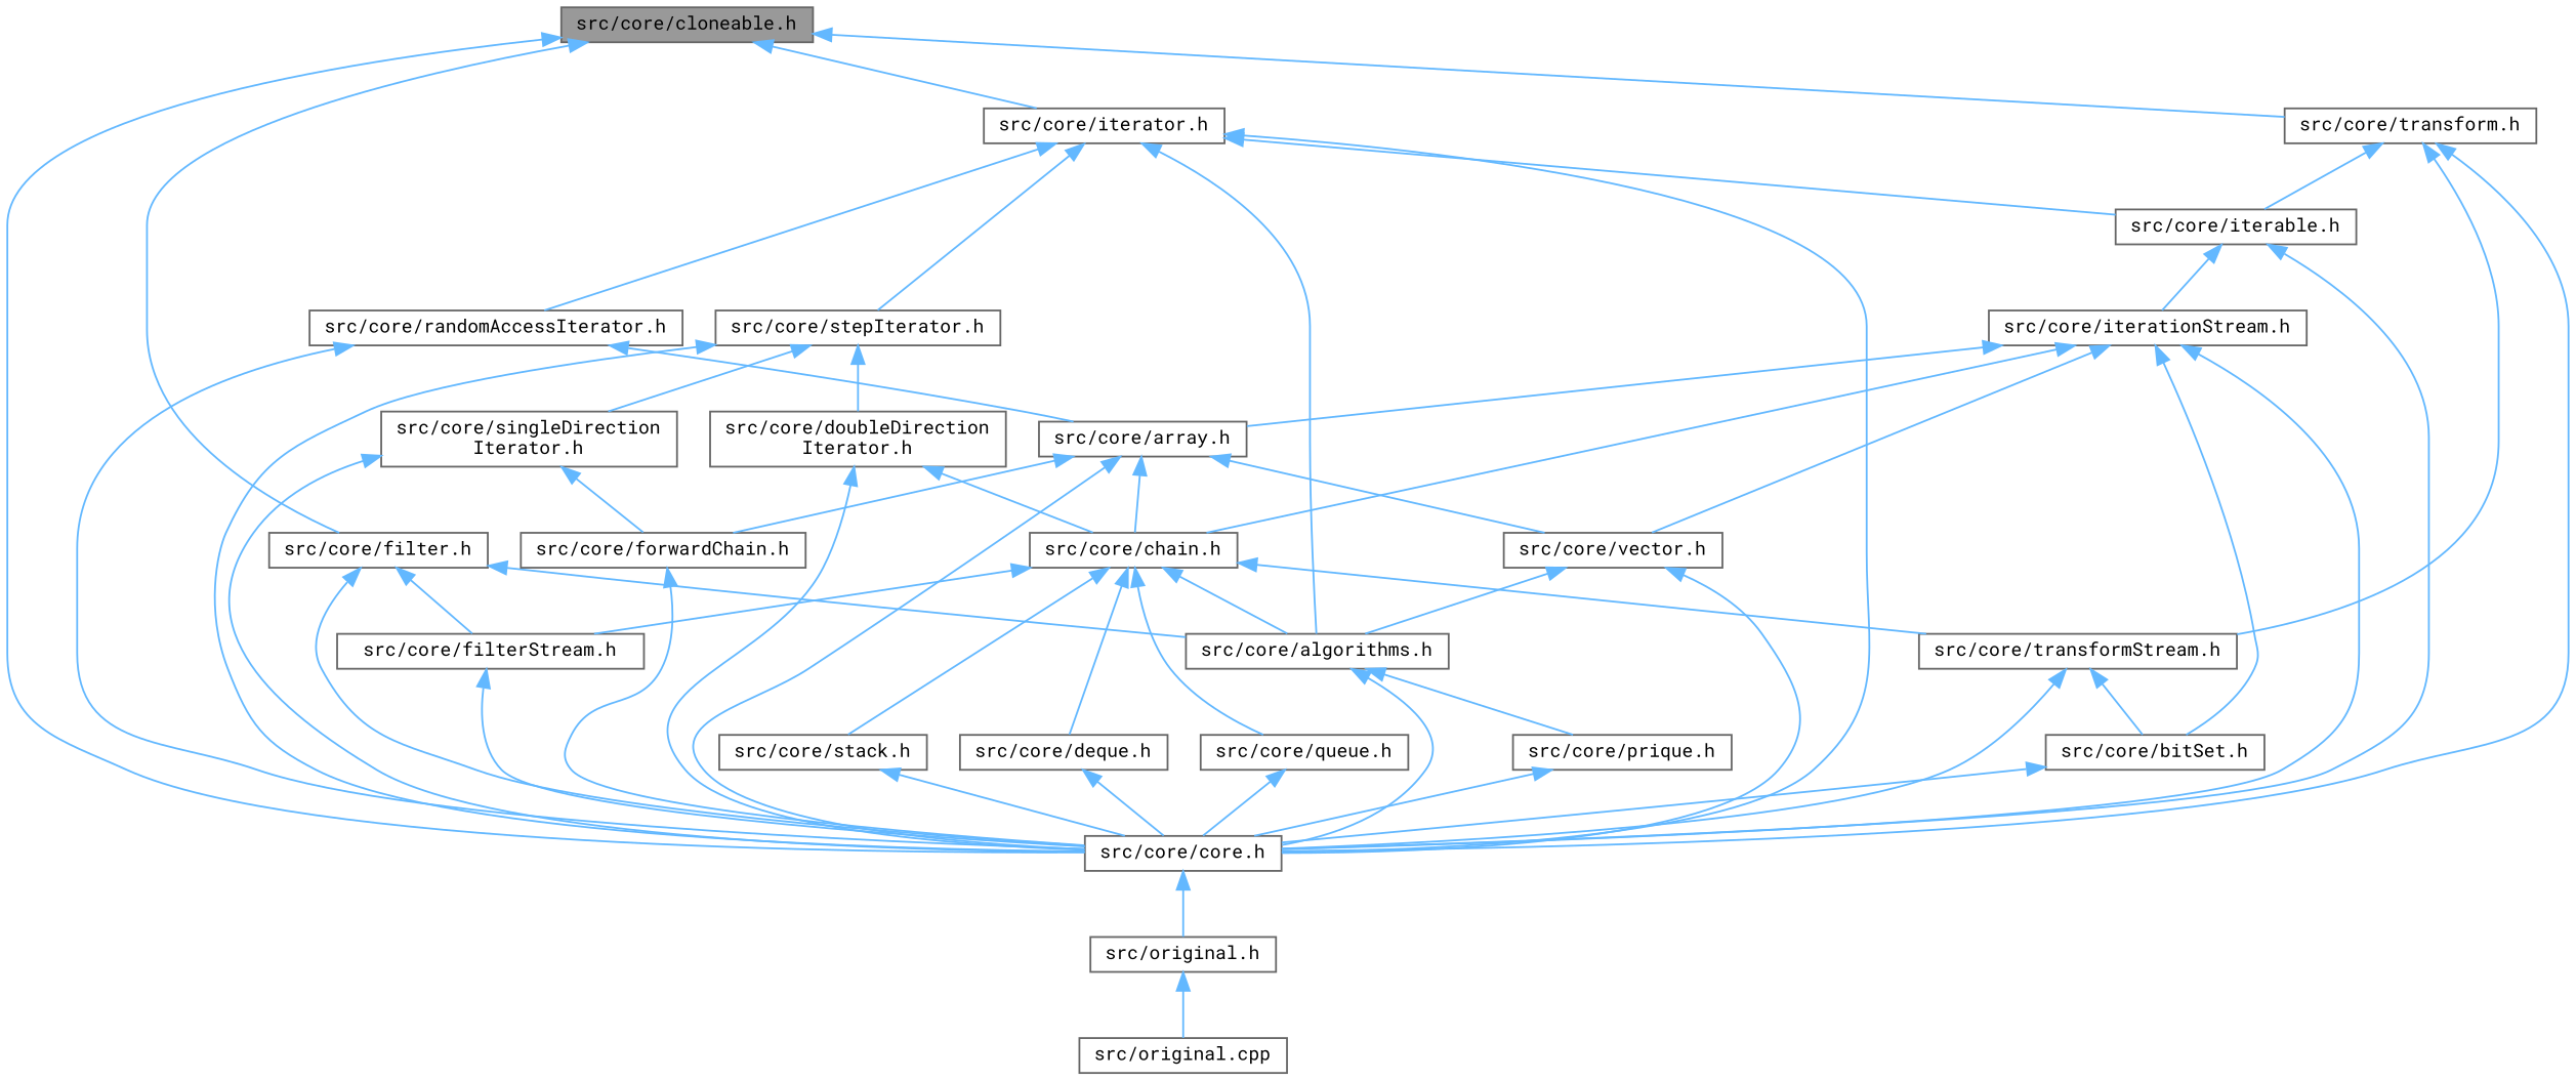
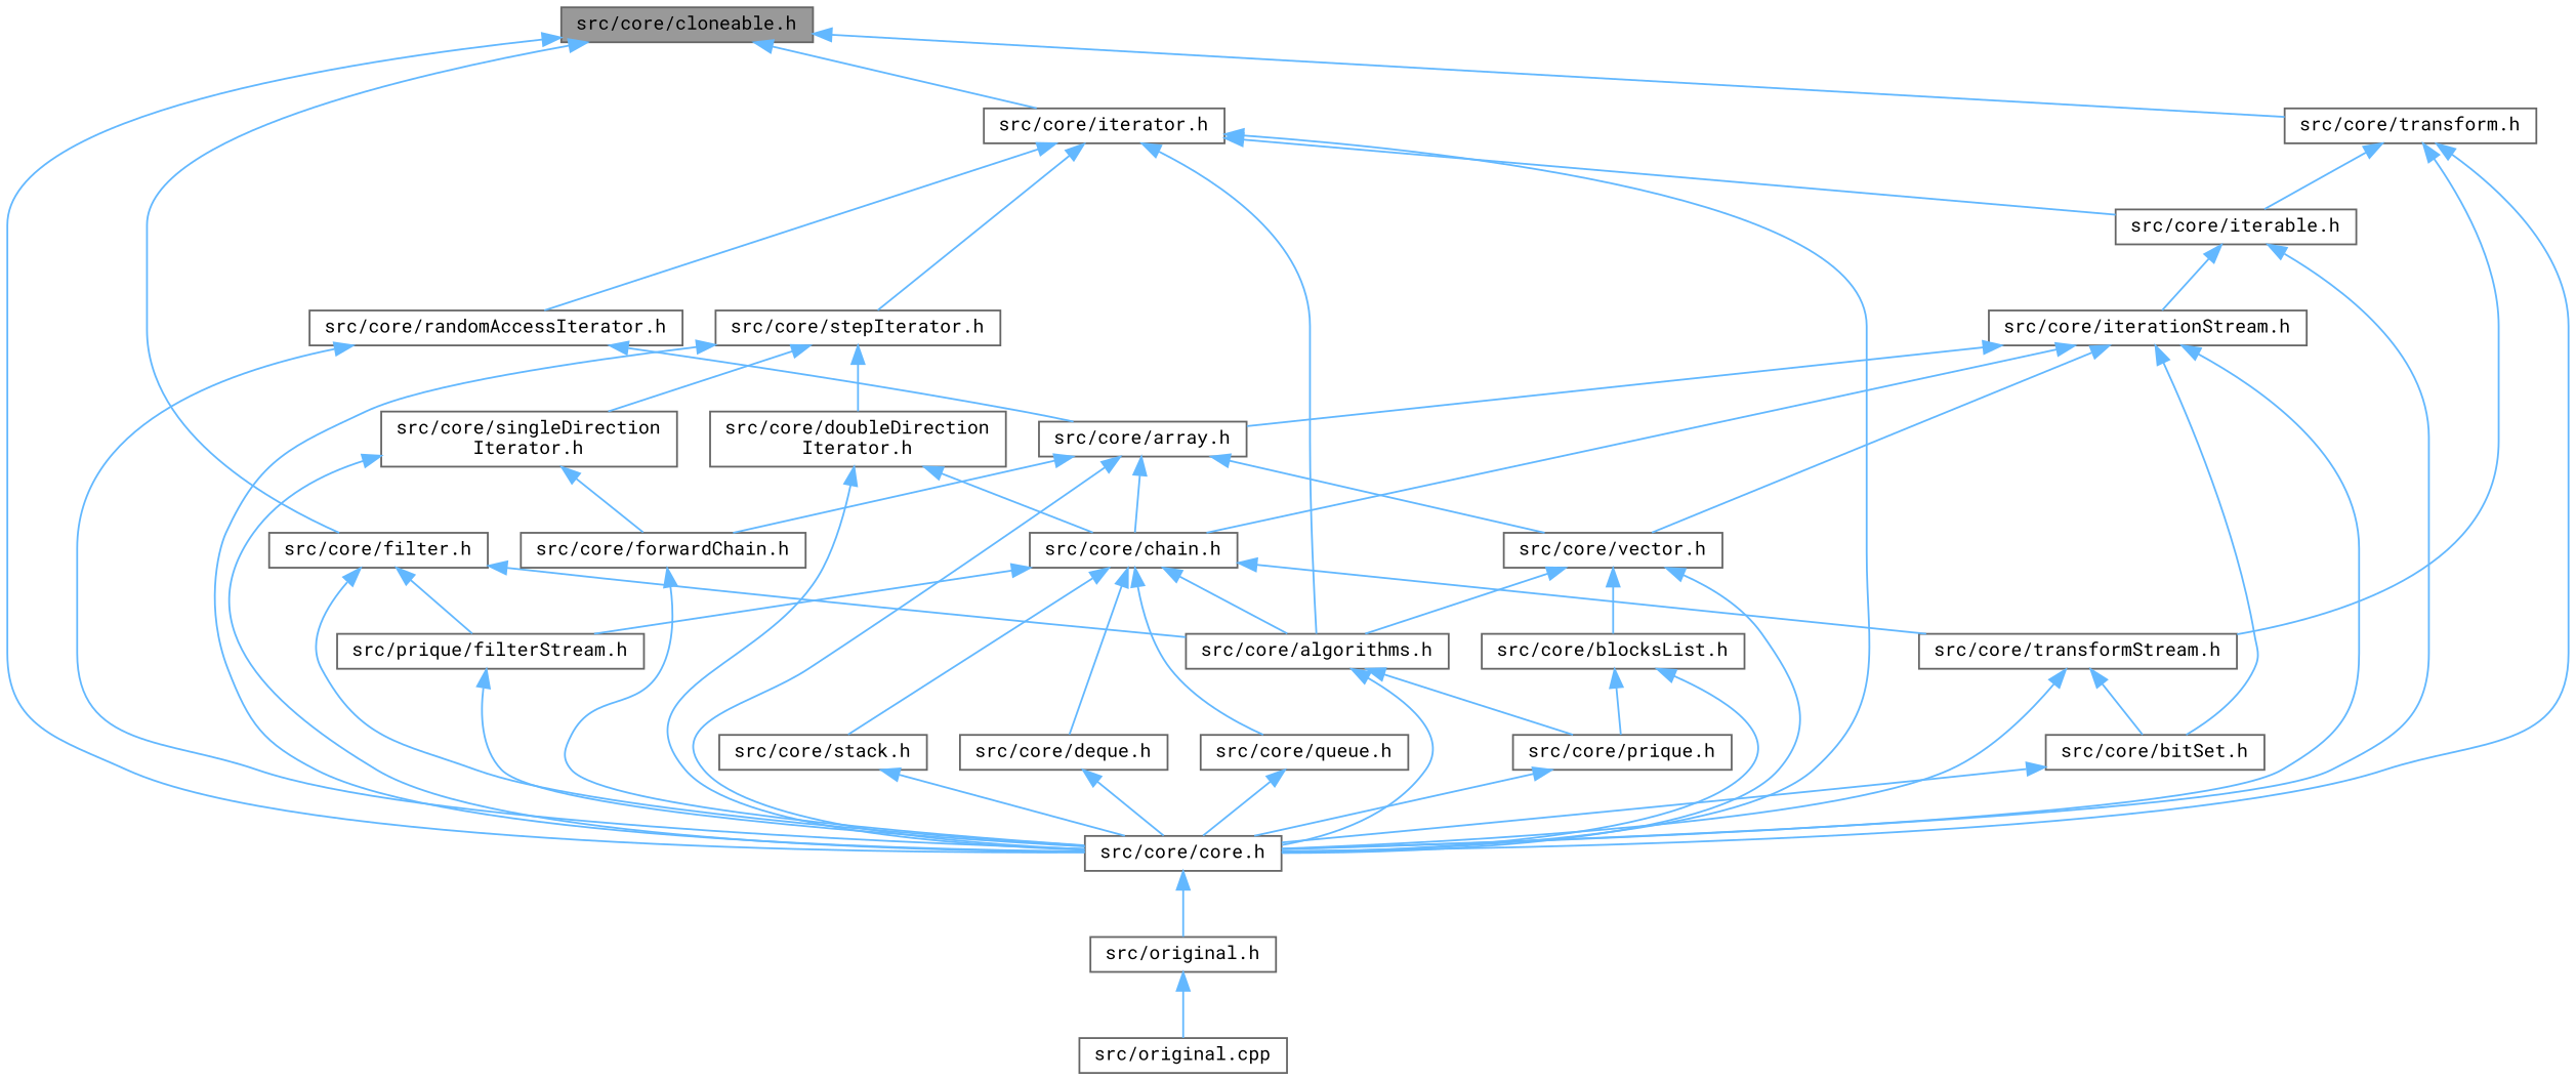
  digraph {
    fontname="Roboto Mono"
    node [color=grey40 fillcolor=white fontname="Roboto Mono" fontsize=10 shape=box style=filled]
    edge [color=steelblue1 dir=back fontname="Roboto Mono" fontsize=10 labelfontname=Helvetica labelfontsize=10 style=solid]
    n1 [color=gray40 fillcolor=grey60 fontcolor=black height=0.2 label="src/core/cloneable.h" width=0.4]
    n2 [height=0.2 label="src/core/core.h" width=0.4]
    n3 [height=0.2 label="src/core/filter.h" width=0.4]
    n4 [height=0.2 label="src/core/iterator.h" width=0.4]
    n5 [height=0.2 label="src/core/transform.h" width=0.4]
    n6 [height=0.2 label="src/original.h" width=0.4]
    n7 [height=0.2 label="src/core/algorithms.h" width=0.4]
-   n8 [height=0.2 label="src/core/filterStream.h" width=0.4]
+   n8 [height=0.2 label="src/prique/filterStream.h" width=0.4]
    n9 [height=0.2 label="src/core/iterable.h" width=0.4]
    n10 [height=0.2 label="src/core/randomAccessIterator.h" width=0.4]
    n11 [height=0.2 label="src/core/stepIterator.h" width=0.4]
    n12 [height=0.2 label="src/core/transformStream.h" width=0.4]
    n13 [height=0.2 label="src/original.cpp" width=0.4]
    n14 [height=0.2 label="src/core/prique.h" width=0.4]
    n15 [height=0.2 label="src/core/iterationStream.h" width=0.4]
    n16 [height=0.2 label="src/core/array.h" width=0.4]
    n17 [height=0.2 label="src/core/doubleDirection\lIterator.h" width=0.4]
    n18 [height=0.2 label="src/core/singleDirection\lIterator.h" width=0.4]
    n19 [height=0.2 label="src/core/bitSet.h" width=0.4]
    n20 [height=0.2 label="src/core/chain.h" width=0.4]
    n21 [height=0.2 label="src/core/vector.h" width=0.4]
    n22 [height=0.2 label="src/core/forwardChain.h" width=0.4]
    n23 [height=0.2 label="src/core/deque.h" width=0.4]
    n24 [height=0.2 label="src/core/queue.h" width=0.4]
    n25 [height=0.2 label="src/core/stack.h" width=0.4]
+   n26 [height=0.2 label="src/core/blocksList.h" width=0.4]
    n1 -> n2
    n1 -> n3
    n1 -> n4
    n1 -> n5
    n2 -> n6
    n3 -> n2
    n3 -> n7
    n3 -> n8
    n4 -> n2
    n4 -> n7
    n4 -> n9
    n4 -> n10
    n4 -> n11
    n5 -> n2
    n5 -> n9
    n5 -> n12
    n6 -> n13
    n7 -> n2
    n7 -> n14
    n8 -> n2
    n9 -> n2
    n9 -> n15
    n10 -> n2
    n10 -> n16
    n11 -> n2
    n11 -> n17
    n11 -> n18
    n12 -> n2
    n12 -> n19
    n14 -> n2
    n15 -> n2
    n15 -> n16
    n15 -> n19
    n15 -> n20
    n15 -> n21
    n16 -> n2
    n16 -> n20
    n16 -> n21
    n16 -> n22
    n17 -> n2
    n17 -> n20
    n18 -> n2
    n18 -> n22
    n19 -> n2
    n20 -> n7
    n20 -> n8
    n20 -> n12
    n20 -> n23
    n20 -> n24
    n20 -> n25
    n21 -> n2
    n21 -> n7
+   n21 -> n26
    n22 -> n2
    n23 -> n2
    n24 -> n2
    n25 -> n2
+   n26 -> n2
+   n26 -> n14
  }
